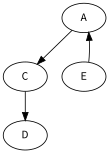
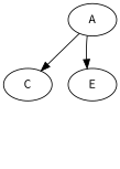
  digraph {
    fontname="Source Code Pro"
    node [fontname="Source Code Pro"]
    edge [fontname="Source Code Pro"]
    A
    C
    E
-   D
    A -> C
-   E -> A
-   C -> D
+   A -> E
  }
